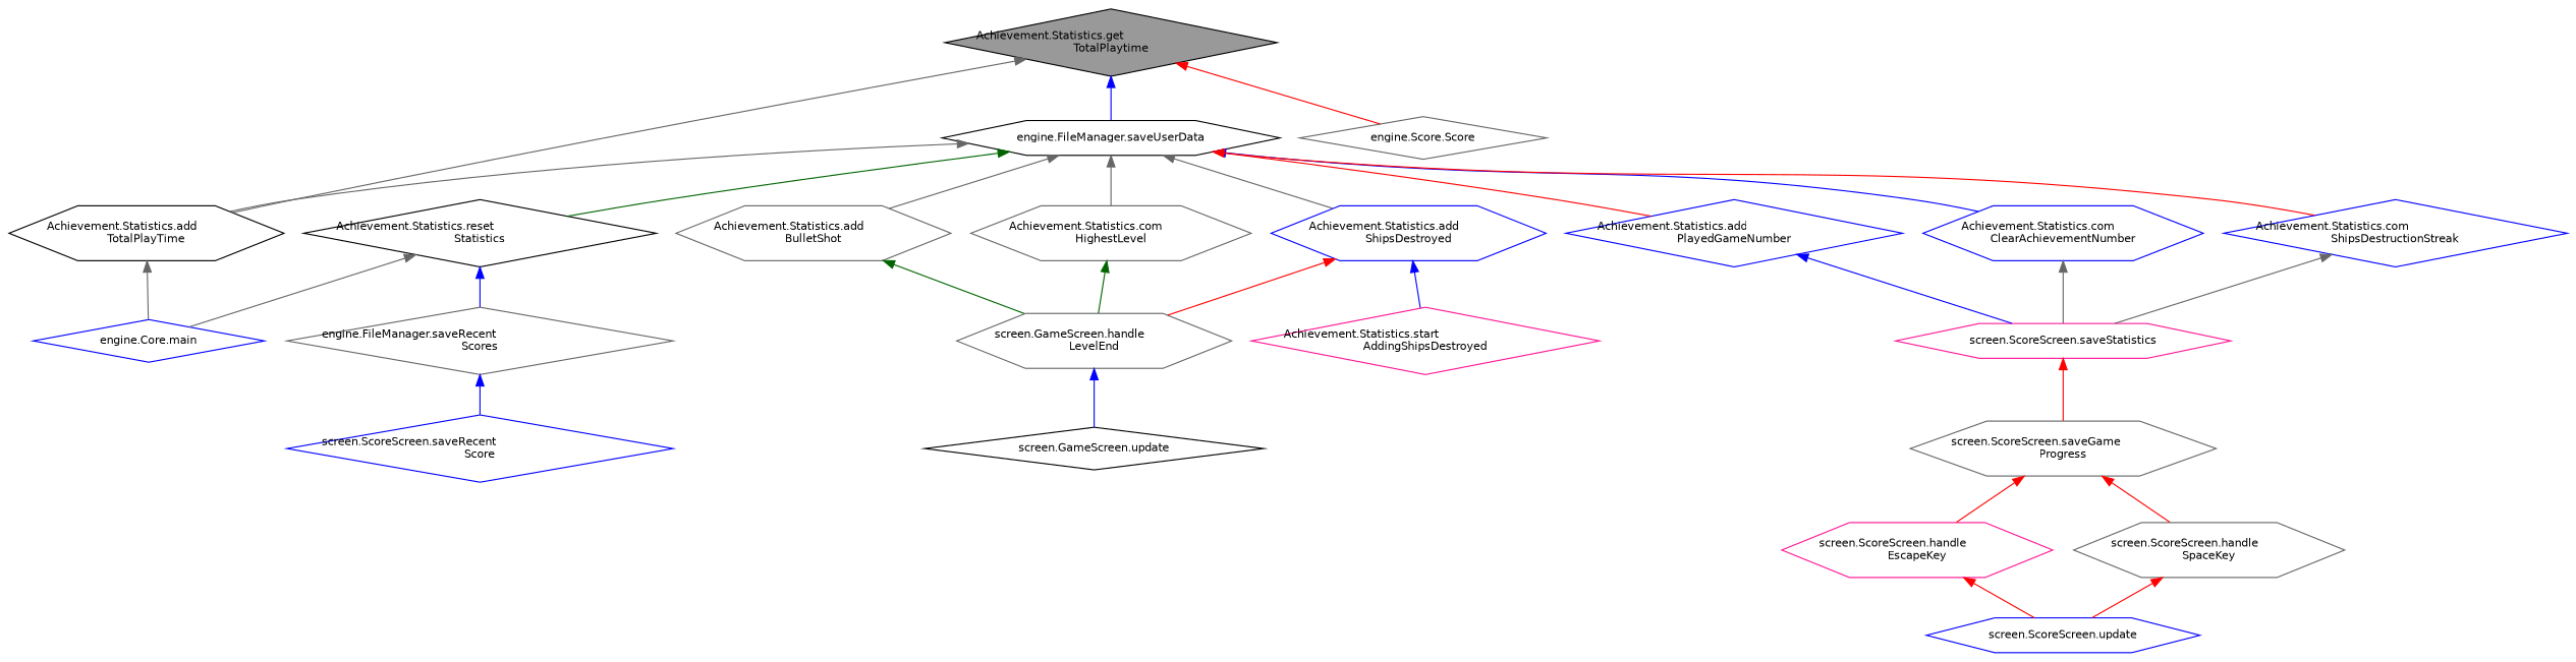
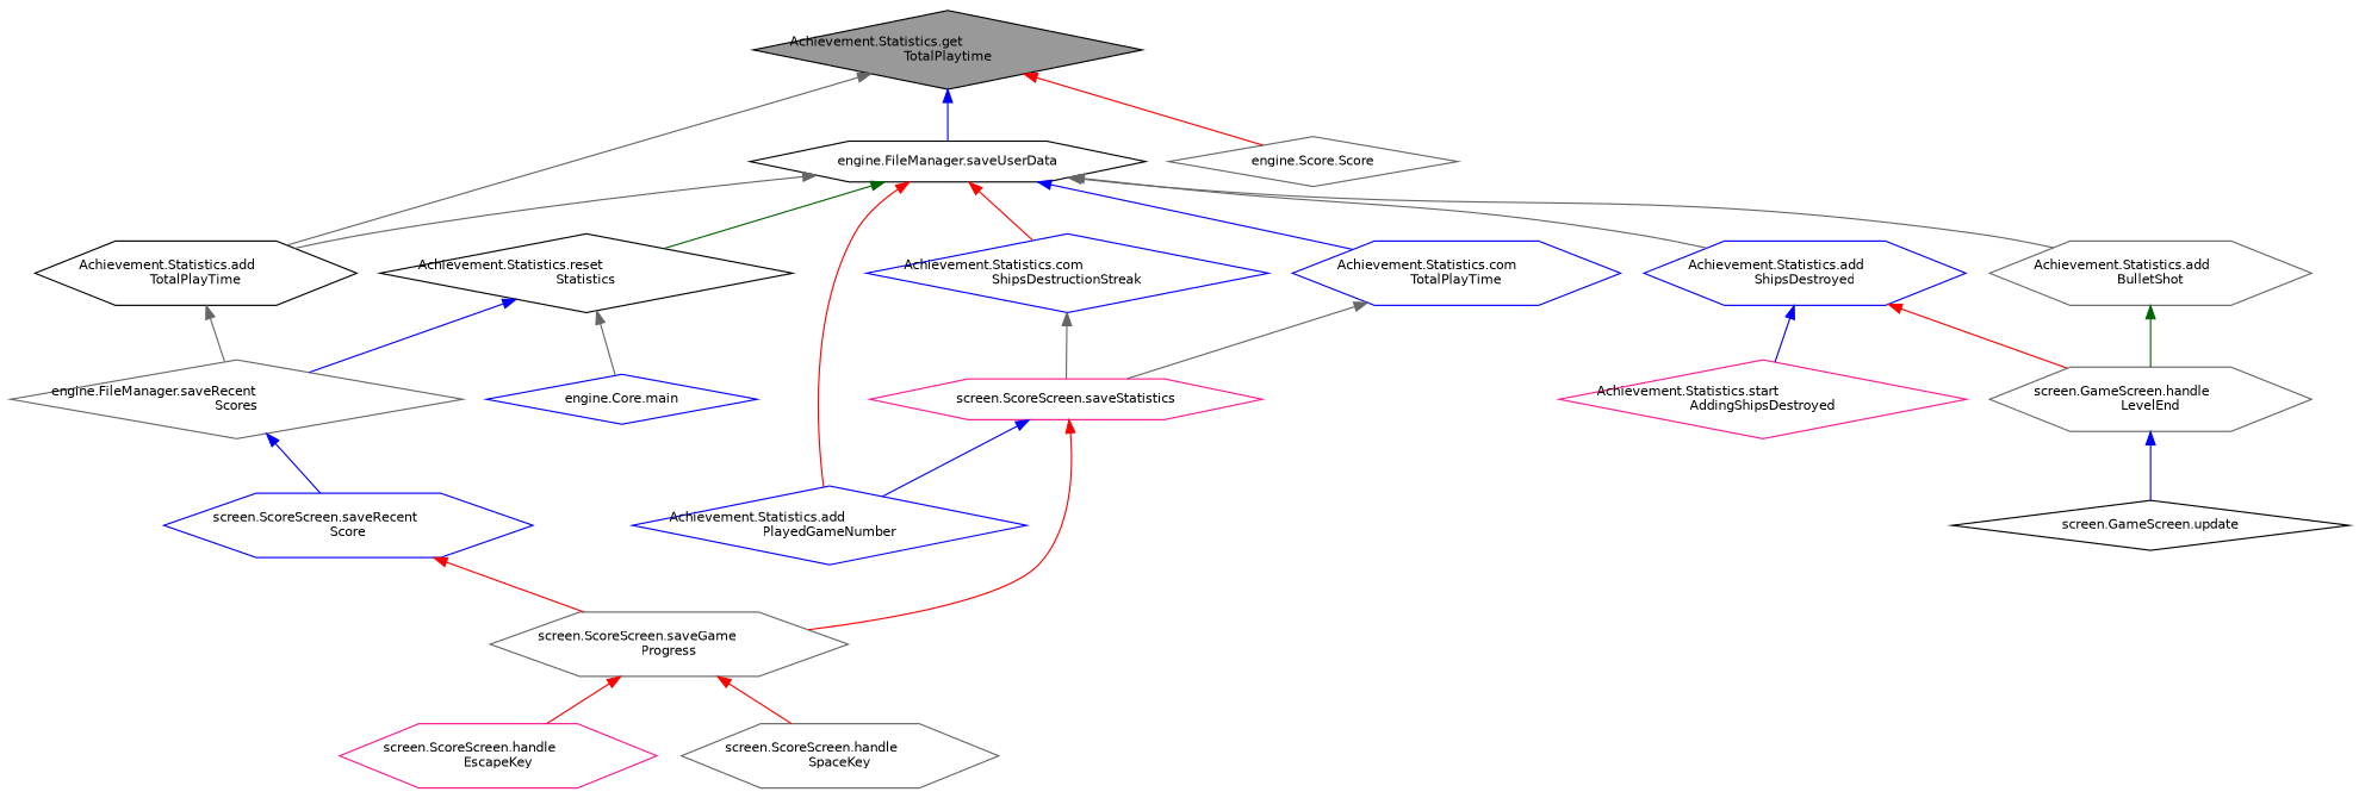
  digraph {
    rankdir=TB
    node [color=gray40 fillcolor=white fontname=Helvetica fontsize=10 shape=hexagon style=filled]
    edge [color=red dir=back fontname=Helvetica fontsize=10 labelfontname=Helvetica labelfontsize=10 style=solid]
    n1 [color=black fillcolor=grey60 fontcolor=black height=0.2 label="Achievement.Statistics.get\lTotalPlaytime" shape=diamond width=0.4]
    n2 [color=black height=0.2 label="Achievement.Statistics.add\lTotalPlayTime" width=0.4]
    n3 [color=black height=0.2 label="engine.FileManager.saveUserData" width=0.4]
    n4 [height=0.2 label="engine.Score.Score" shape=diamond width=0.4]
    n5 [color=blue height=0.2 label="engine.Core.main" shape=diamond width=0.4]
    n6 [height=0.2 label="Achievement.Statistics.add\lBulletShot" width=0.4]
    n7 [color=blue height=0.2 label="Achievement.Statistics.add\lPlayedGameNumber" shape=diamond width=0.4]
    n8 [color=blue height=0.2 label="Achievement.Statistics.add\lShipsDestroyed" width=0.4]
-   n9 [color=blue height=0.2 label="Achievement.Statistics.com\lClearAchievementNumber" width=0.4]
-   n10 [height=0.2 label="Achievement.Statistics.com\lHighestLevel" width=0.4]
+   n9 [color=blue height=0.2 label="Achievement.Statistics.com\lTotalPlayTime" width=0.4]
    n11 [color=blue height=0.2 label="Achievement.Statistics.com\lShipsDestructionStreak" shape=diamond width=0.4]
    n12 [color=black height=0.2 label="Achievement.Statistics.reset\lStatistics" shape=diamond width=0.4]
    n13 [height=0.2 label="screen.GameScreen.handle\lLevelEnd" width=0.4]
    n14 [color=deeppink height=0.2 label="screen.ScoreScreen.saveStatistics" width=0.4]
    n15 [color=deeppink height=0.2 label="Achievement.Statistics.start\lAddingShipsDestroyed" shape=diamond width=0.4]
    n16 [height=0.2 label="engine.FileManager.saveRecent\lScores" shape=diamond width=0.4]
    n17 [color=black height=0.2 label="screen.GameScreen.update" shape=diamond width=0.4]
    n18 [height=0.2 label="screen.ScoreScreen.saveGame\lProgress" width=0.4]
    n19 [color=deeppink height=0.2 label="screen.ScoreScreen.handle\lEscapeKey" width=0.4]
    n20 [height=0.2 label="screen.ScoreScreen.handle\lSpaceKey" width=0.4]
-   n21 [color=blue height=0.2 label="screen.ScoreScreen.update" width=0.4]
-   n22 [color=blue height=0.2 label="screen.ScoreScreen.saveRecent\lScore" shape=diamond width=0.4]
+   n22 [color=blue height=0.2 label="screen.ScoreScreen.saveRecent\lScore" width=0.4]
    n1 -> n2 [color=gray40]
    n1 -> n3 [color=blue]
    n1 -> n4
-   n2 -> n5 [color=gray40]
+   n2 -> n16 [color=gray40]
    n3 -> n2 [color=gray40]
    n3 -> n6 [color=gray40]
    n3 -> n7
    n3 -> n8 [color=gray40]
    n3 -> n9 [color=blue]
-   n3 -> n10 [color=gray40]
    n3 -> n11
    n3 -> n12 [color=darkgreen]
    n6 -> n13 [color=darkgreen]
-   n7 -> n14 [color=blue]
+   n14 -> n7 [color=blue]
    n8 -> n13
    n8 -> n15 [color=blue]
    n9 -> n14 [color=gray40]
-   n10 -> n13 [color=darkgreen]
    n11 -> n14 [color=gray40]
    n12 -> n5 [color=gray40]
    n12 -> n16 [color=blue]
    n13 -> n17 [color=blue]
    n14 -> n18
    n16 -> n22 [color=blue]
    n18 -> n19
    n18 -> n20
-   n19 -> n21
-   n20 -> n21
+   n22 -> n18
  }
